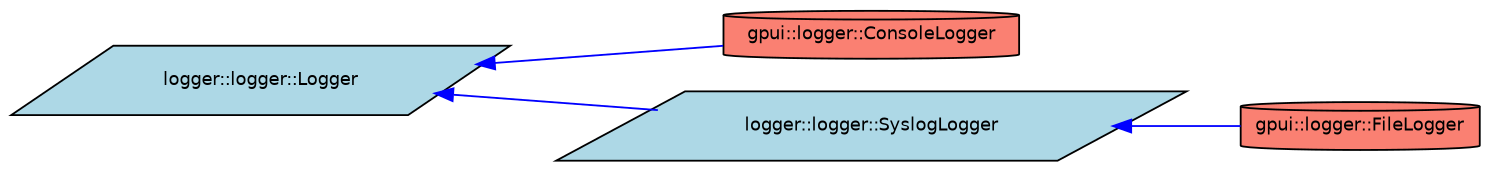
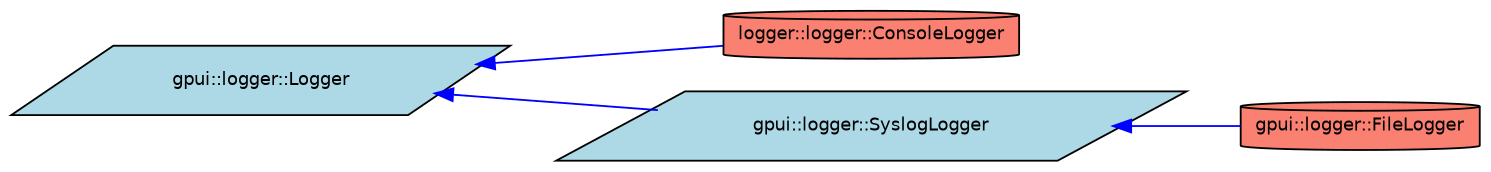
  digraph {
    rankdir=LR
    node [color=black fillcolor=lightblue fontname=Helvetica fontsize=10 shape=parallelogram style=filled]
    edge [color=blue dir=back fontname=Helvetica fontsize=10 labelfontname=Helvetica labelfontsize=10 style=solid]
-   n1 [height=0.2 label="logger::logger::Logger" width=0.4]
-   n2 [fillcolor=salmon height=0.2 label="gpui::logger::ConsoleLogger" shape=cylinder width=0.4]
-   n3 [height=0.2 label="logger::logger::SyslogLogger" width=0.4]
+   n1 [height=0.2 label="gpui::logger::Logger" width=0.4]
+   n2 [fillcolor=salmon height=0.2 label="logger::logger::ConsoleLogger" shape=cylinder width=0.4]
+   n3 [height=0.2 label="gpui::logger::SyslogLogger" width=0.4]
    n4 [fillcolor=salmon height=0.2 label="gpui::logger::FileLogger" shape=cylinder width=0.4]
    n1 -> n2
    n1 -> n3
    n3 -> n4
  }
